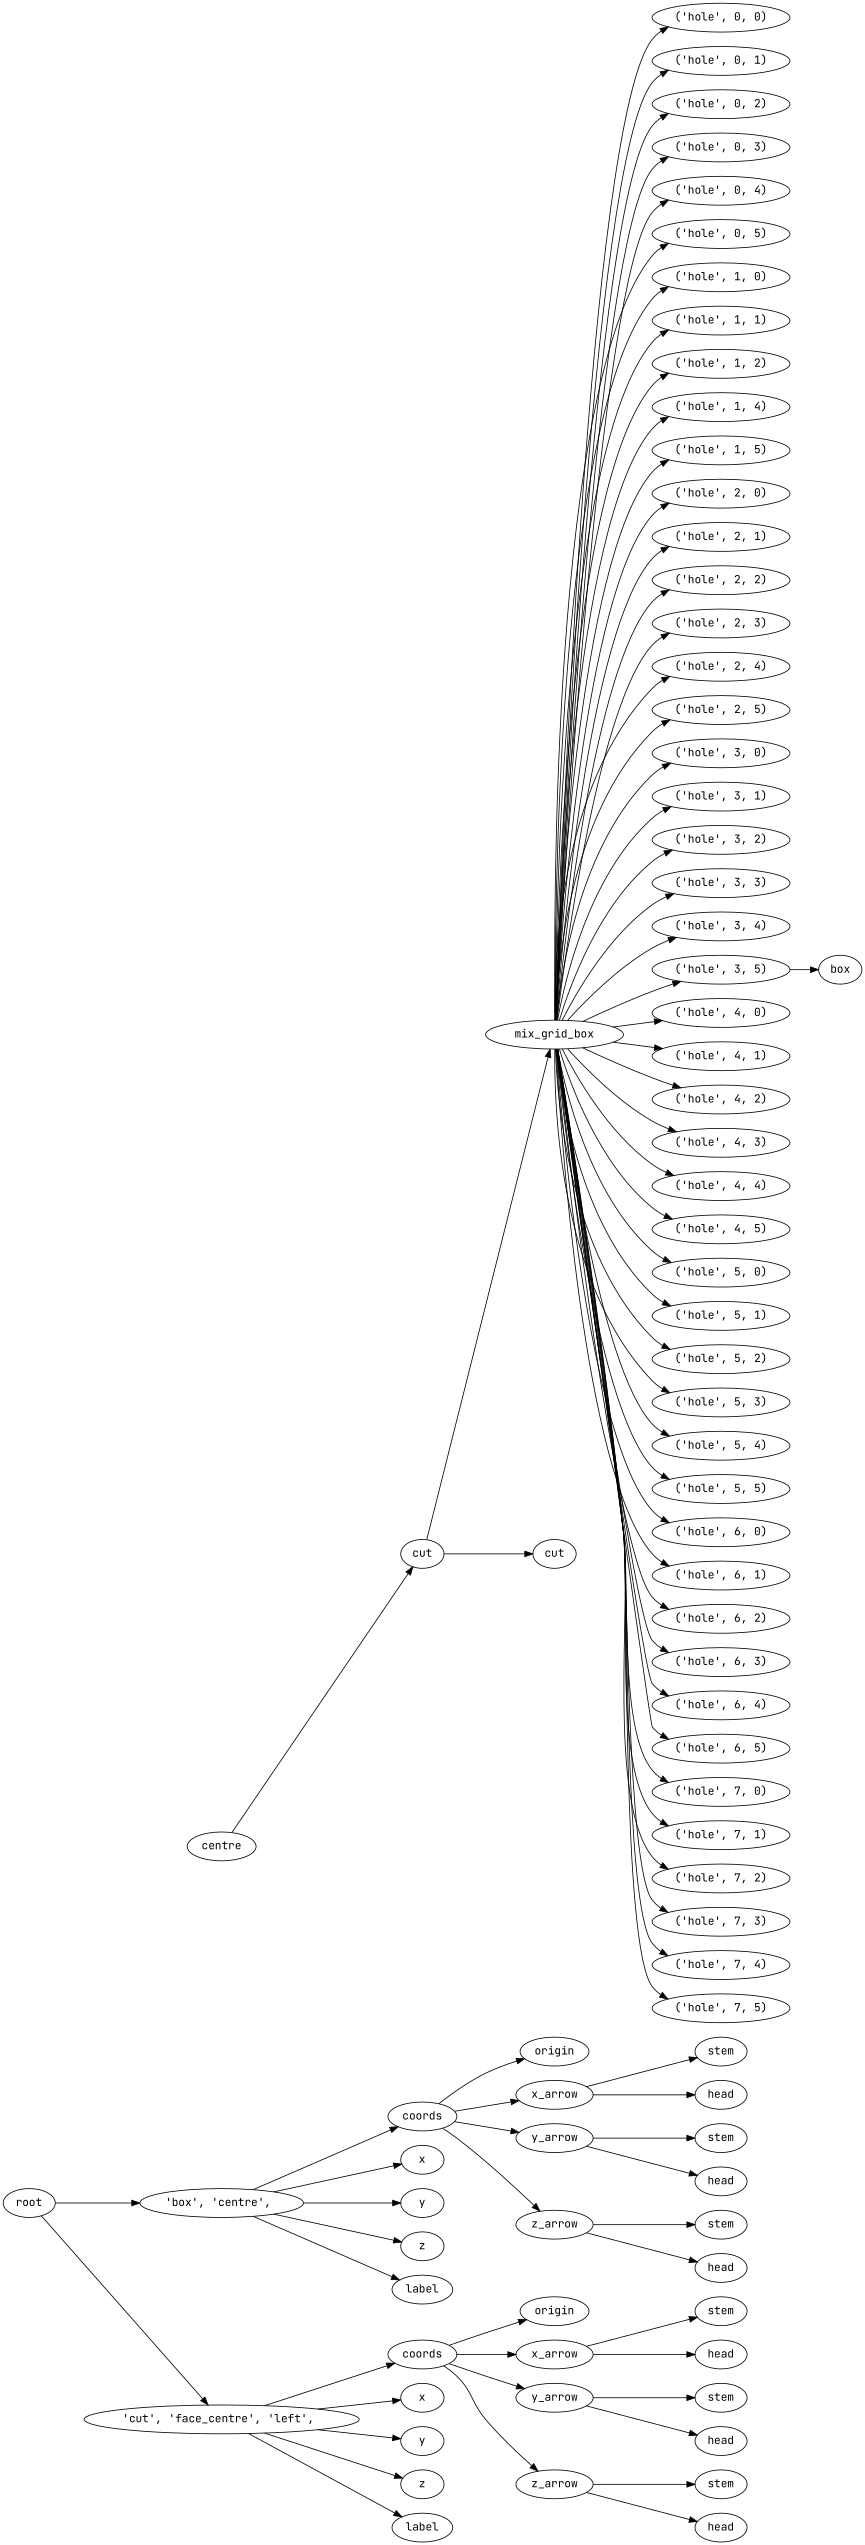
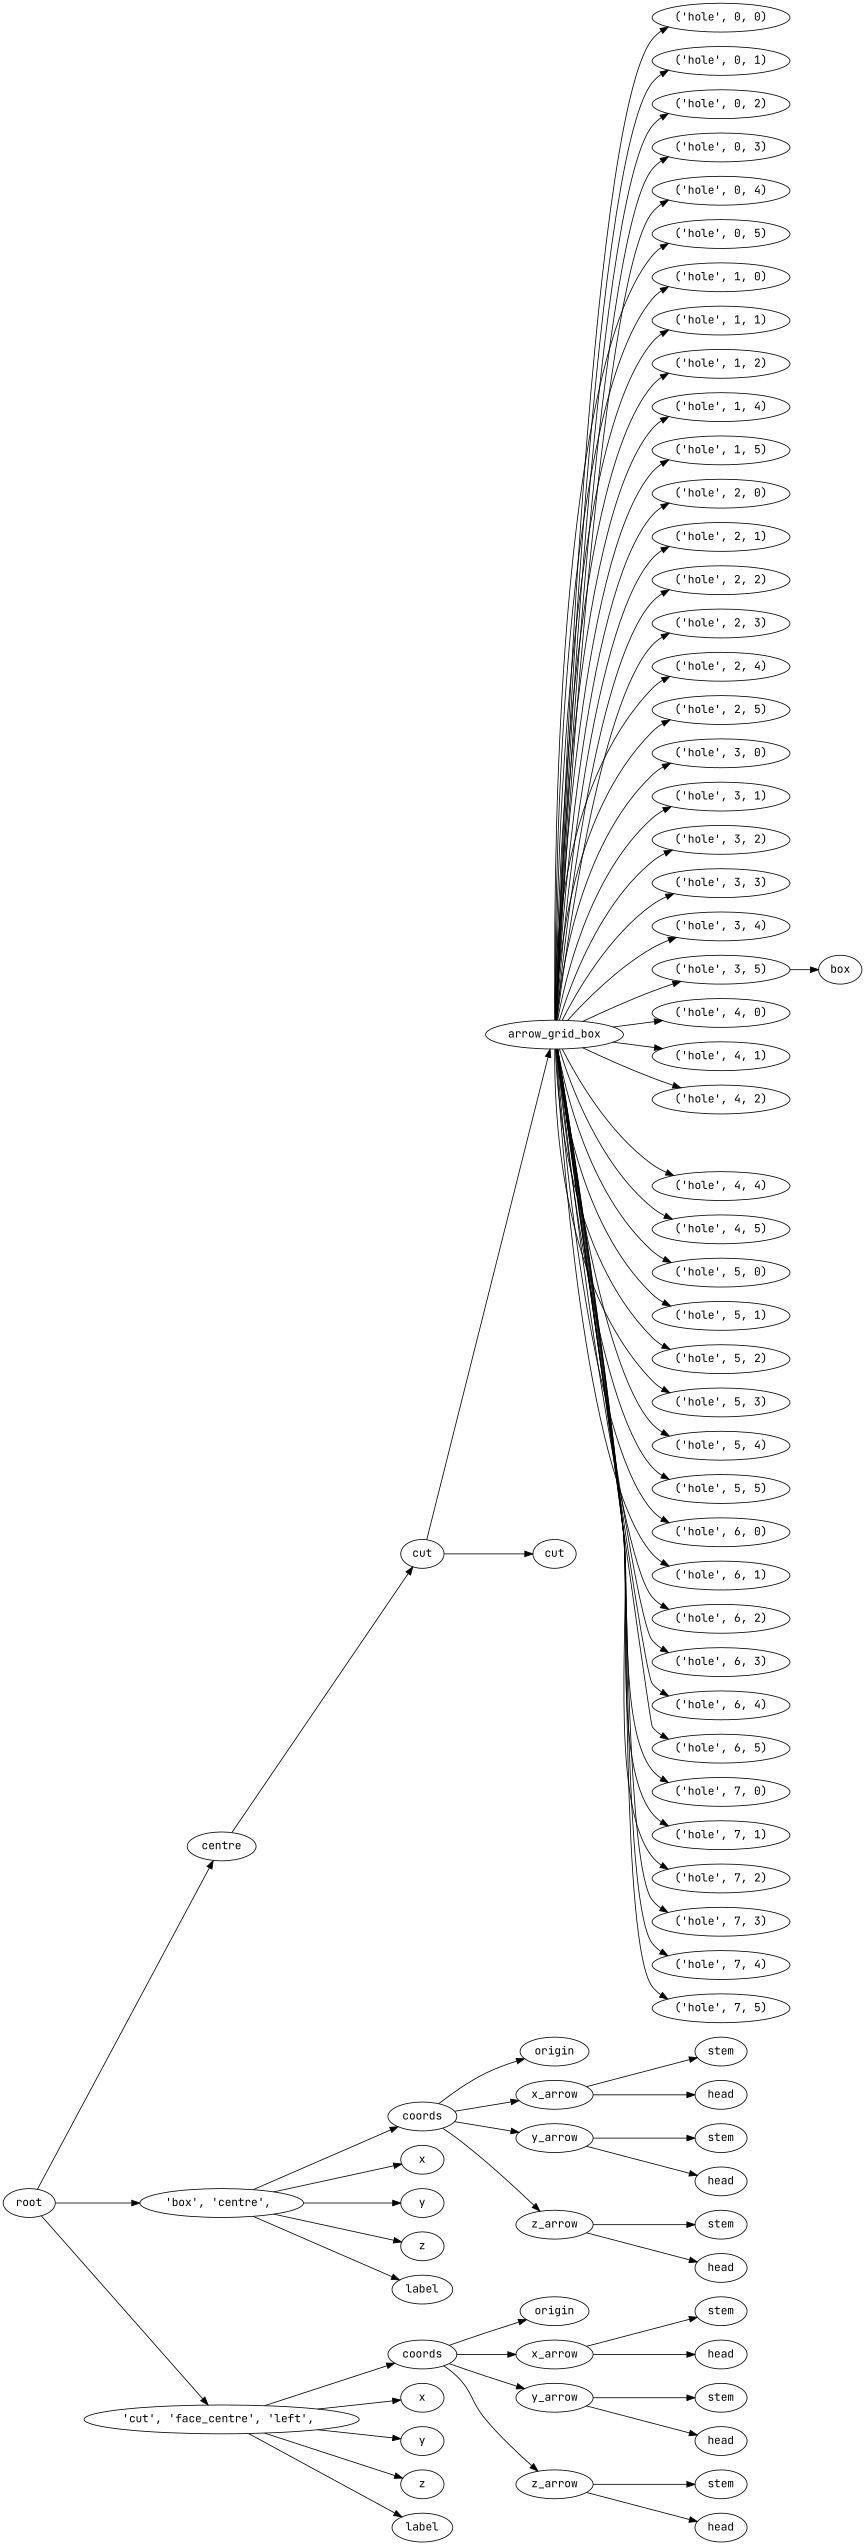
  digraph {
    fontname="JetBrains Mono"
    rankdir=LR
    node [fontname="JetBrains Mono"]
    edge [fontname="JetBrains Mono"]
    n1 [label=root]
    n2 [label=centre]
    n3 [label="'box',\ 'centre',\ "]
    n4 [label="'cut',\ 'face_centre',\ 'left',\ "]
    n5 [label=cut]
    n6 [label=coords]
    n7 [label=x]
    n8 [label=y]
    n9 [label=z]
    n10 [label=label]
    n11 [label=coords]
    n12 [label=x]
    n13 [label=y]
    n14 [label=z]
    n15 [label=label]
-   n16 [label=mix_grid_box]
+   n16 [label=arrow_grid_box]
    n17 [label=cut]
    n18 [label="\('hole',\ 0,\ 0\)"]
    n19 [label="\('hole',\ 0,\ 1\)"]
    n20 [label="\('hole',\ 0,\ 2\)"]
    n21 [label="\('hole',\ 0,\ 3\)"]
    n22 [label="\('hole',\ 0,\ 4\)"]
    n23 [label="\('hole',\ 0,\ 5\)"]
    n24 [label="\('hole',\ 1,\ 0\)"]
    n25 [label="\('hole',\ 1,\ 1\)"]
    n26 [label="\('hole',\ 1,\ 2\)"]
    n27 [label="\('hole',\ 1,\ 4\)"]
    n28 [label="\('hole',\ 1,\ 5\)"]
    n29 [label="\('hole',\ 2,\ 0\)"]
    n30 [label="\('hole',\ 2,\ 1\)"]
    n31 [label="\('hole',\ 2,\ 2\)"]
    n32 [label="\('hole',\ 2,\ 3\)"]
    n33 [label="\('hole',\ 2,\ 4\)"]
    n34 [label="\('hole',\ 2,\ 5\)"]
    n35 [label="\('hole',\ 3,\ 0\)"]
    n36 [label="\('hole',\ 3,\ 1\)"]
    n37 [label="\('hole',\ 3,\ 2\)"]
    n38 [label="\('hole',\ 3,\ 3\)"]
    n39 [label="\('hole',\ 3,\ 4\)"]
    n40 [label="\('hole',\ 3,\ 5\)"]
    n41 [label="\('hole',\ 4,\ 0\)"]
    n42 [label="\('hole',\ 4,\ 1\)"]
    n43 [label="\('hole',\ 4,\ 2\)"]
-   n44 [label="\('hole',\ 4,\ 3\)"]
    n45 [label="\('hole',\ 4,\ 4\)"]
    n46 [label="\('hole',\ 4,\ 5\)"]
    n47 [label="\('hole',\ 5,\ 0\)"]
    n48 [label="\('hole',\ 5,\ 1\)"]
    n49 [label="\('hole',\ 5,\ 2\)"]
    n50 [label="\('hole',\ 5,\ 3\)"]
    n51 [label="\('hole',\ 5,\ 4\)"]
    n52 [label="\('hole',\ 5,\ 5\)"]
    n53 [label="\('hole',\ 6,\ 0\)"]
    n54 [label="\('hole',\ 6,\ 1\)"]
    n55 [label="\('hole',\ 6,\ 2\)"]
    n56 [label="\('hole',\ 6,\ 3\)"]
    n57 [label="\('hole',\ 6,\ 4\)"]
    n58 [label="\('hole',\ 6,\ 5\)"]
    n59 [label="\('hole',\ 7,\ 0\)"]
    n60 [label="\('hole',\ 7,\ 1\)"]
    n61 [label="\('hole',\ 7,\ 2\)"]
    n62 [label="\('hole',\ 7,\ 3\)"]
    n63 [label="\('hole',\ 7,\ 4\)"]
    n64 [label="\('hole',\ 7,\ 5\)"]
    n65 [label=box]
    n66 [label=origin]
    n67 [label=x_arrow]
    n68 [label=y_arrow]
    n69 [label=z_arrow]
    n70 [label=stem]
    n71 [label=head]
    n72 [label=stem]
    n73 [label=head]
    n74 [label=stem]
    n75 [label=head]
    n76 [label=origin]
    n77 [label=x_arrow]
    n78 [label=y_arrow]
    n79 [label=z_arrow]
    n80 [label=stem]
    n81 [label=head]
    n82 [label=stem]
    n83 [label=head]
    n84 [label=stem]
    n85 [label=head]
+   n1 -> n2
    n1 -> n3
    n1 -> n4
    n2 -> n5
    n3 -> n6
    n3 -> n7
    n3 -> n8
    n3 -> n9
    n3 -> n10
    n4 -> n11
    n4 -> n12
    n4 -> n13
    n4 -> n14
    n4 -> n15
    n5 -> n16
    n5 -> n17
    n6 -> n66
    n6 -> n67
    n6 -> n68
    n6 -> n69
    n11 -> n76
    n11 -> n77
    n11 -> n78
    n11 -> n79
    n16 -> n18
    n16 -> n19
    n16 -> n20
    n16 -> n21
    n16 -> n22
    n16 -> n23
    n16 -> n24
    n16 -> n25
    n16 -> n26
    n16 -> n27
    n16 -> n28
    n16 -> n29
    n16 -> n30
    n16 -> n31
    n16 -> n32
    n16 -> n33
    n16 -> n34
    n16 -> n35
    n16 -> n36
    n16 -> n37
    n16 -> n38
    n16 -> n39
    n16 -> n40
    n16 -> n41
    n16 -> n42
    n16 -> n43
-   n16 -> n44
    n16 -> n45
    n16 -> n46
    n16 -> n47
    n16 -> n48
    n16 -> n49
    n16 -> n50
    n16 -> n51
    n16 -> n52
    n16 -> n53
    n16 -> n54
    n16 -> n55
    n16 -> n56
    n16 -> n57
    n16 -> n58
    n16 -> n59
    n16 -> n60
    n16 -> n61
    n16 -> n62
    n16 -> n63
    n16 -> n64
    n40 -> n65
    n67 -> n70
    n67 -> n71
    n68 -> n72
    n68 -> n73
    n69 -> n74
    n69 -> n75
    n77 -> n80
    n77 -> n81
    n78 -> n82
    n78 -> n83
    n79 -> n84
    n79 -> n85
  }
